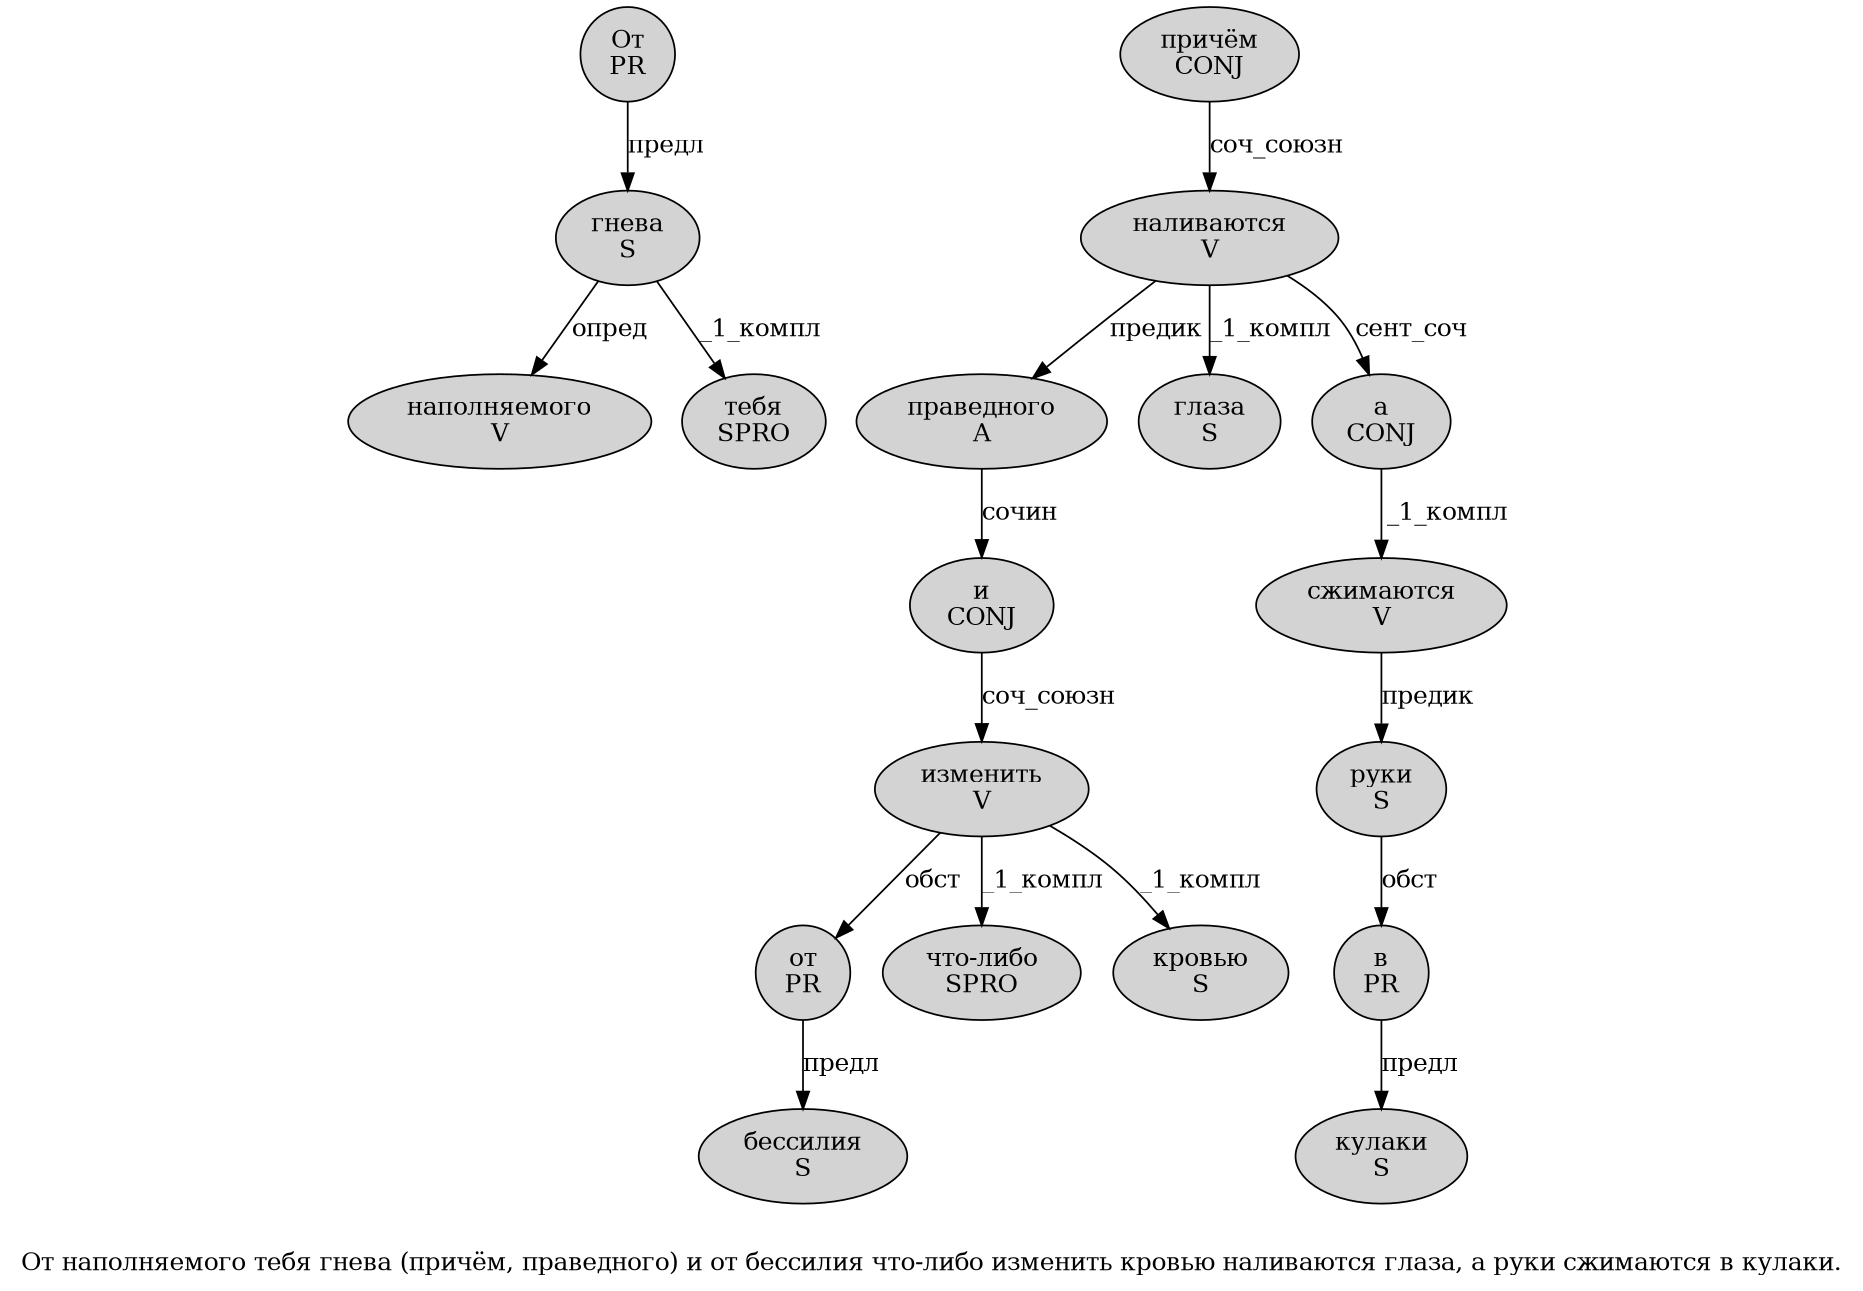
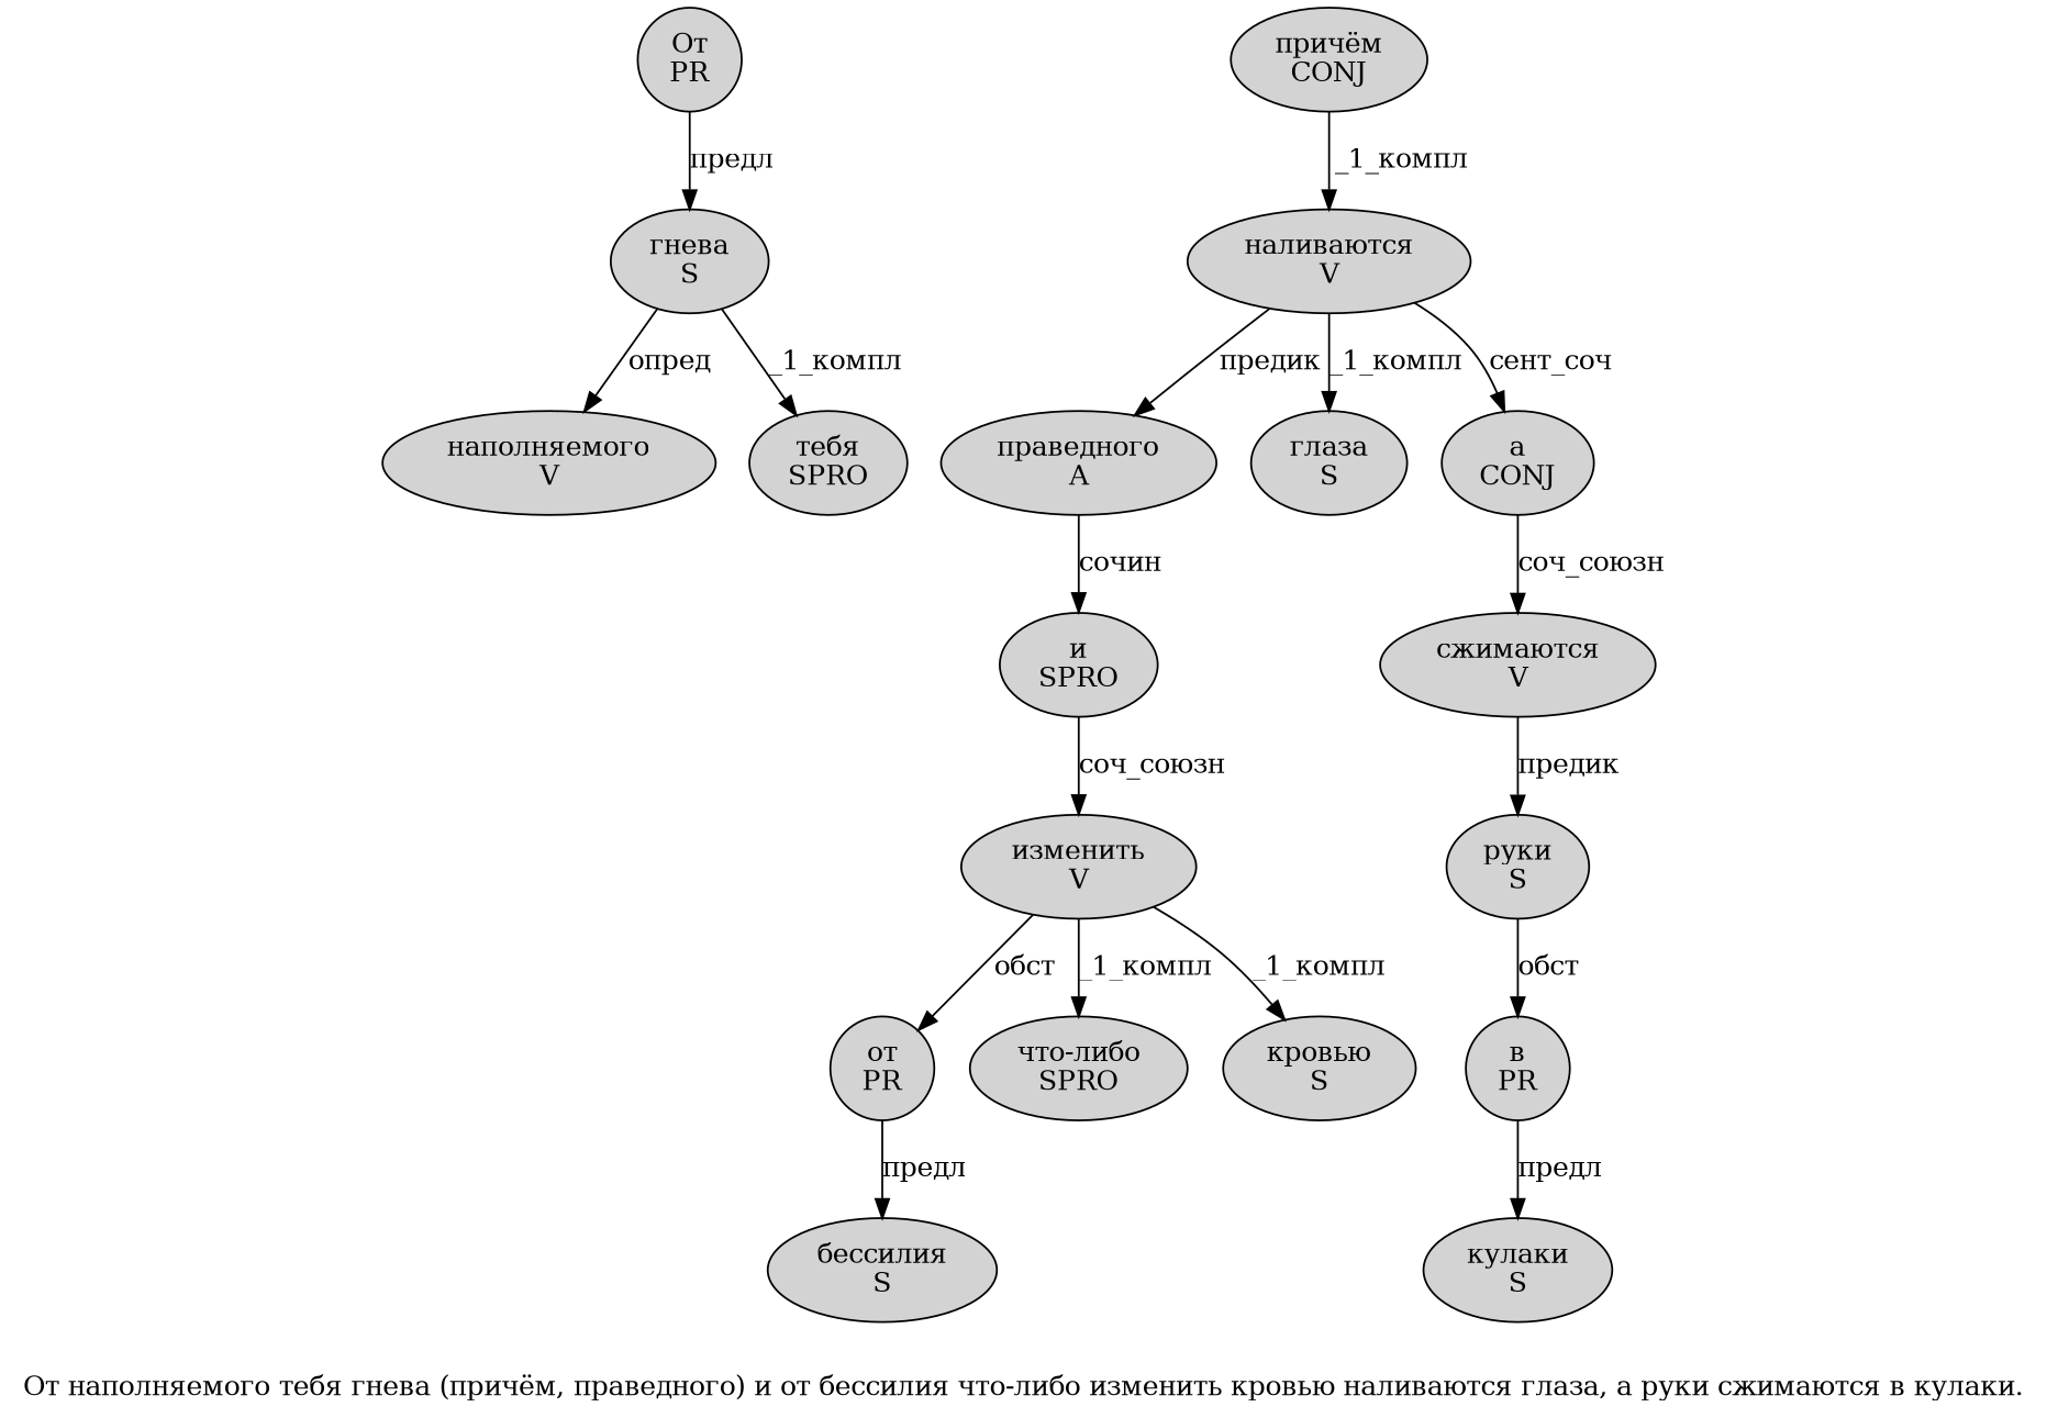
  digraph {
    label="От наполняемого тебя гнева (причём, праведного) и от бессилия что-либо изменить кровью наливаются глаза, а руки сжимаются в кулаки."
    node [fillcolor=lightgray penwidth=1 shape=ellipse style=filled]
    n1 [label="От\nPR"]
    n2 [label="гнева\nS"]
    n3 [label="наполняемого\nV"]
    n4 [label="тебя\nSPRO"]
    n5 [label="причём\nCONJ"]
    n6 [label="наливаются\nV"]
    n7 [label="праведного\nA"]
    n8 [label="глаза\nS"]
    n9 [label="а\nCONJ"]
-   n10 [label="и\nCONJ"]
+   n10 [label="и\nSPRO"]
    n11 [label="изменить\nV"]
    n12 [label="от\nPR"]
    n13 [label="что-либо\nSPRO"]
    n14 [label="кровью\nS"]
    n15 [label="бессилия\nS"]
    n16 [label="сжимаются\nV"]
    n17 [label="руки\nS"]
    n18 [label="в\nPR"]
    n19 [label="кулаки\nS"]
    n1 -> n2 [label="предл"]
    n2 -> n3 [label="опред"]
    n2 -> n4 [label="_1_компл"]
-   n5 -> n6 [label="соч_союзн"]
+   n5 -> n6 [label="_1_компл"]
    n6 -> n7 [label="предик"]
    n6 -> n8 [label="_1_компл"]
    n6 -> n9 [label="сент_соч"]
    n7 -> n10 [label="сочин"]
-   n9 -> n16 [label="_1_компл"]
+   n9 -> n16 [label="соч_союзн"]
    n10 -> n11 [label="соч_союзн"]
    n11 -> n12 [label="обст"]
    n11 -> n13 [label="_1_компл"]
    n11 -> n14 [label="_1_компл"]
    n12 -> n15 [label="предл"]
    n16 -> n17 [label="предик"]
    n17 -> n18 [label="обст"]
    n18 -> n19 [label="предл"]
  }
